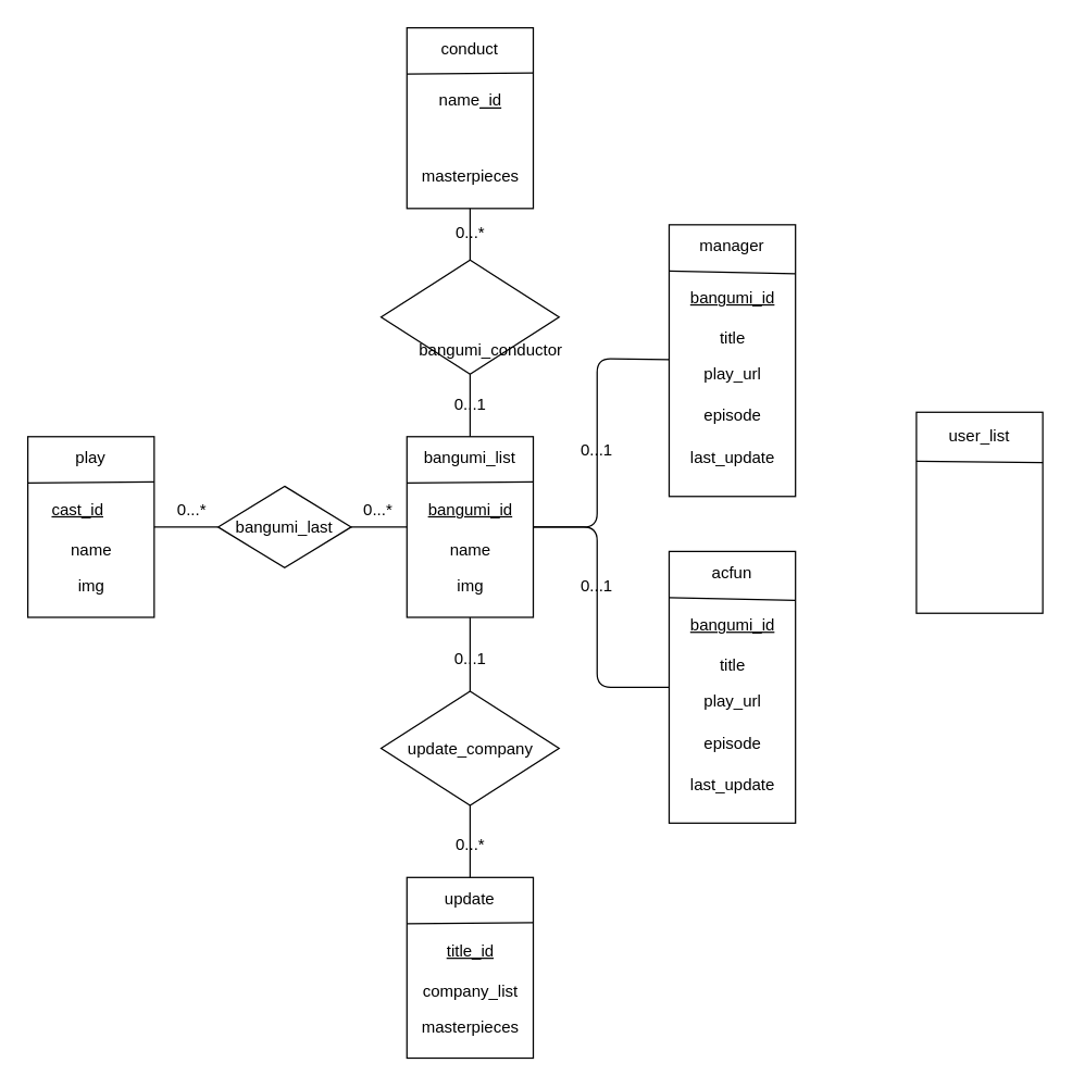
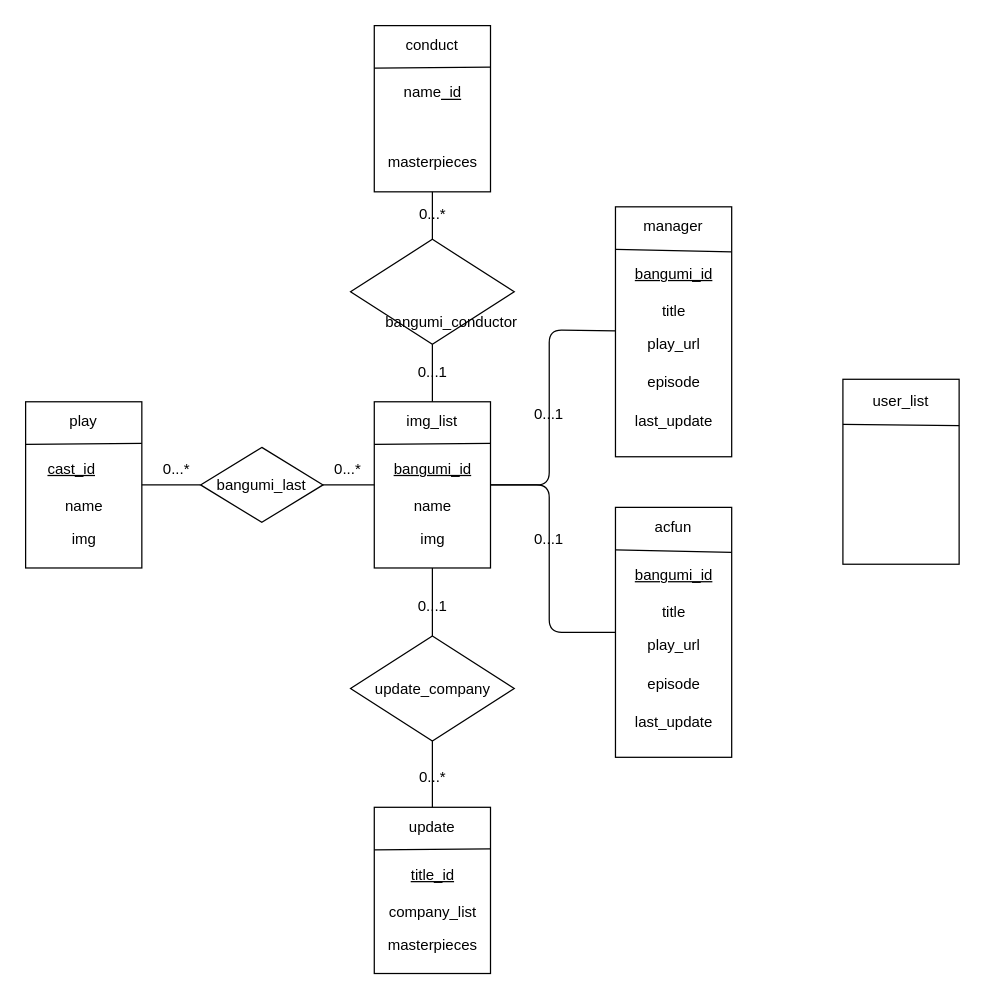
  <mxCell id="0" />
  <mxCell id="1" parent="0" />
  <mxCell id="2" value="" style="rounded=0;whiteSpace=wrap;html=1;fillColor=none;strokeColor=#000000;" vertex="1" parent="1"><mxGeometry x="299" y="321" width="93" height="133" as="geometry" /></mxCell>
  <mxCell id="3" value="" style="endArrow=none;html=1;strokeColor=#000000;entryX=1;entryY=0.25;entryDx=0;entryDy=0;" edge="1" parent="1" target="2"><mxGeometry width="50" height="50" relative="1" as="geometry"><mxPoint x="299" y="355" as="sourcePoint" /><mxPoint x="369" y="356" as="targetPoint" /></mxGeometry></mxCell>
- <mxCell id="4" value="&lt;font color=&quot;#000000&quot;&gt;bangumi_list&lt;/font&gt;" style="text;html=1;strokeColor=none;fillColor=none;align=center;verticalAlign=middle;whiteSpace=wrap;rounded=0;" vertex="1" parent="1"><mxGeometry x="306" y="327" width="79" height="20" as="geometry" /></mxCell>
+ <mxCell id="4" value="&lt;font color=&quot;#000000&quot;&gt;img_list&lt;/font&gt;" style="text;html=1;strokeColor=none;fillColor=none;align=center;verticalAlign=middle;whiteSpace=wrap;rounded=0;" vertex="1" parent="1"><mxGeometry x="306" y="327" width="79" height="20" as="geometry" /></mxCell>
  <mxCell id="5" value="&lt;font color=&quot;#000000&quot;&gt;&lt;u&gt;bangumi_id&lt;/u&gt;&lt;/font&gt;" style="text;html=1;strokeColor=none;fillColor=none;align=center;verticalAlign=middle;whiteSpace=wrap;rounded=0;" vertex="1" parent="1"><mxGeometry x="317.5" y="365" width="56" height="20" as="geometry" /></mxCell>
  <mxCell id="6" value="&lt;font color=&quot;#000000&quot;&gt;name&lt;/font&gt;" style="text;html=1;strokeColor=none;fillColor=none;align=center;verticalAlign=middle;whiteSpace=wrap;rounded=0;" vertex="1" parent="1"><mxGeometry x="317.5" y="395" width="56" height="20" as="geometry" /></mxCell>
  <mxCell id="7" value="&lt;font color=&quot;#000000&quot;&gt;img&lt;/font&gt;" style="text;html=1;strokeColor=none;fillColor=none;align=center;verticalAlign=middle;whiteSpace=wrap;rounded=0;" vertex="1" parent="1"><mxGeometry x="317.5" y="421" width="56" height="20" as="geometry" /></mxCell>
  <mxCell id="8" value="" style="rounded=0;whiteSpace=wrap;html=1;fillColor=none;strokeColor=#000000;" vertex="1" parent="1"><mxGeometry x="492" y="165" width="93" height="200" as="geometry" /></mxCell>
  <mxCell id="9" value="" style="endArrow=none;html=1;strokeColor=#000000;entryX=1;entryY=0.18;entryDx=0;entryDy=0;entryPerimeter=0;" edge="1" parent="1" target="8"><mxGeometry width="50" height="50" relative="1" as="geometry"><mxPoint x="492" y="199" as="sourcePoint" /><mxPoint x="562" y="200" as="targetPoint" /></mxGeometry></mxCell>
  <mxCell id="10" value="&lt;font color=&quot;#000000&quot;&gt;manager&lt;/font&gt;" style="text;html=1;strokeColor=none;fillColor=none;align=center;verticalAlign=middle;whiteSpace=wrap;rounded=0;" vertex="1" parent="1"><mxGeometry x="499" y="171" width="79" height="20" as="geometry" /></mxCell>
  <mxCell id="11" value="&lt;font color=&quot;#000000&quot;&gt;&lt;u&gt;bangumi_id&lt;/u&gt;&lt;/font&gt;" style="text;html=1;strokeColor=none;fillColor=none;align=center;verticalAlign=middle;whiteSpace=wrap;rounded=0;" vertex="1" parent="1"><mxGeometry x="510.5" y="209" width="56" height="20" as="geometry" /></mxCell>
  <mxCell id="12" value="&lt;font color=&quot;#000000&quot;&gt;title&lt;/font&gt;" style="text;html=1;strokeColor=none;fillColor=none;align=center;verticalAlign=middle;whiteSpace=wrap;rounded=0;" vertex="1" parent="1"><mxGeometry x="510.5" y="239" width="56" height="20" as="geometry" /></mxCell>
  <mxCell id="13" value="&lt;font color=&quot;#000000&quot;&gt;play_url&lt;/font&gt;" style="text;html=1;strokeColor=none;fillColor=none;align=center;verticalAlign=middle;whiteSpace=wrap;rounded=0;" vertex="1" parent="1"><mxGeometry x="510.5" y="265" width="56" height="20" as="geometry" /></mxCell>
  <mxCell id="14" value="&lt;font color=&quot;#000000&quot;&gt;episode&lt;/font&gt;" style="text;html=1;strokeColor=none;fillColor=none;align=center;verticalAlign=middle;whiteSpace=wrap;rounded=0;" vertex="1" parent="1"><mxGeometry x="510.5" y="296" width="56" height="20" as="geometry" /></mxCell>
  <mxCell id="15" value="&lt;font color=&quot;#000000&quot;&gt;last_update&lt;/font&gt;" style="text;html=1;strokeColor=none;fillColor=none;align=center;verticalAlign=middle;whiteSpace=wrap;rounded=0;" vertex="1" parent="1"><mxGeometry x="510.5" y="327" width="56" height="20" as="geometry" /></mxCell>
  <mxCell id="16" value="" style="rounded=0;whiteSpace=wrap;html=1;fillColor=none;strokeColor=#000000;" vertex="1" parent="1"><mxGeometry x="492" y="405.5" width="93" height="200" as="geometry" /></mxCell>
  <mxCell id="17" value="" style="endArrow=none;html=1;strokeColor=#000000;entryX=1;entryY=0.18;entryDx=0;entryDy=0;entryPerimeter=0;" edge="1" parent="1" target="16"><mxGeometry width="50" height="50" relative="1" as="geometry"><mxPoint x="492" y="439.5" as="sourcePoint" /><mxPoint x="562" y="440.5" as="targetPoint" /></mxGeometry></mxCell>
  <mxCell id="18" value="&lt;font color=&quot;#000000&quot;&gt;acfun&lt;/font&gt;" style="text;html=1;strokeColor=none;fillColor=none;align=center;verticalAlign=middle;whiteSpace=wrap;rounded=0;" vertex="1" parent="1"><mxGeometry x="499" y="411.5" width="79" height="20" as="geometry" /></mxCell>
  <mxCell id="19" value="&lt;font color=&quot;#000000&quot;&gt;&lt;u&gt;bangumi_id&lt;/u&gt;&lt;/font&gt;" style="text;html=1;strokeColor=none;fillColor=none;align=center;verticalAlign=middle;whiteSpace=wrap;rounded=0;" vertex="1" parent="1"><mxGeometry x="510.5" y="449.5" width="56" height="20" as="geometry" /></mxCell>
  <mxCell id="20" value="&lt;font color=&quot;#000000&quot;&gt;title&lt;/font&gt;" style="text;html=1;strokeColor=none;fillColor=none;align=center;verticalAlign=middle;whiteSpace=wrap;rounded=0;" vertex="1" parent="1"><mxGeometry x="510.5" y="479.5" width="56" height="20" as="geometry" /></mxCell>
  <mxCell id="21" value="&lt;font color=&quot;#000000&quot;&gt;play_url&lt;/font&gt;" style="text;html=1;strokeColor=none;fillColor=none;align=center;verticalAlign=middle;whiteSpace=wrap;rounded=0;" vertex="1" parent="1"><mxGeometry x="510.5" y="505.5" width="56" height="20" as="geometry" /></mxCell>
  <mxCell id="22" value="&lt;font color=&quot;#000000&quot;&gt;episode&lt;/font&gt;" style="text;html=1;strokeColor=none;fillColor=none;align=center;verticalAlign=middle;whiteSpace=wrap;rounded=0;" vertex="1" parent="1"><mxGeometry x="510.5" y="536.5" width="56" height="20" as="geometry" /></mxCell>
  <mxCell id="23" value="&lt;font color=&quot;#000000&quot;&gt;last_update&lt;/font&gt;" style="text;html=1;strokeColor=none;fillColor=none;align=center;verticalAlign=middle;whiteSpace=wrap;rounded=0;" vertex="1" parent="1"><mxGeometry x="510.5" y="567.5" width="56" height="20" as="geometry" /></mxCell>
  <mxCell id="24" value="" style="rounded=0;whiteSpace=wrap;html=1;fillColor=none;strokeColor=#000000;" vertex="1" parent="1"><mxGeometry x="20" y="321" width="93" height="133" as="geometry" /></mxCell>
  <mxCell id="25" value="" style="endArrow=none;html=1;strokeColor=#000000;entryX=1;entryY=0.25;entryDx=0;entryDy=0;" edge="1" parent="1" target="24"><mxGeometry width="50" height="50" relative="1" as="geometry"><mxPoint x="20" y="355" as="sourcePoint" /><mxPoint x="90" y="356" as="targetPoint" /></mxGeometry></mxCell>
  <mxCell id="26" value="&lt;font color=&quot;#000000&quot;&gt;play&lt;/font&gt;" style="text;html=1;strokeColor=none;fillColor=none;align=center;verticalAlign=middle;whiteSpace=wrap;rounded=0;" vertex="1" parent="1"><mxGeometry x="27" y="327" width="79" height="20" as="geometry" /></mxCell>
  <mxCell id="27" value="&lt;font color=&quot;#000000&quot;&gt;&lt;u&gt;cast_id&lt;/u&gt;&lt;/font&gt;" style="text;html=1;strokeColor=none;fillColor=none;align=center;verticalAlign=middle;whiteSpace=wrap;rounded=0;" vertex="1" parent="1"><mxGeometry x="28.5" y="365" width="56" height="20" as="geometry" /></mxCell>
  <mxCell id="28" value="&lt;font color=&quot;#000000&quot;&gt;name&lt;/font&gt;" style="text;html=1;strokeColor=none;fillColor=none;align=center;verticalAlign=middle;whiteSpace=wrap;rounded=0;" vertex="1" parent="1"><mxGeometry x="38.5" y="395" width="56" height="20" as="geometry" /></mxCell>
  <mxCell id="29" value="&lt;font color=&quot;#000000&quot;&gt;img&lt;/font&gt;" style="text;html=1;strokeColor=none;fillColor=none;align=center;verticalAlign=middle;whiteSpace=wrap;rounded=0;" vertex="1" parent="1"><mxGeometry x="38.5" y="421" width="56" height="20" as="geometry" /></mxCell>
  <mxCell id="30" value="" style="rhombus;whiteSpace=wrap;html=1;strokeColor=#000000;fillColor=none;" vertex="1" parent="1"><mxGeometry x="160" y="357.5" width="98" height="60" as="geometry" /></mxCell>
  <mxCell id="31" value="&lt;font color=&quot;#000000&quot;&gt;bangumi_last&lt;/font&gt;" style="text;html=1;strokeColor=none;fillColor=none;align=center;verticalAlign=middle;whiteSpace=wrap;rounded=0;" vertex="1" parent="1"><mxGeometry x="181" y="377.5" width="56" height="20" as="geometry" /></mxCell>
  <mxCell id="32" value="" style="endArrow=none;html=1;strokeColor=#000000;exitX=1;exitY=0.5;exitDx=0;exitDy=0;entryX=0;entryY=0.5;entryDx=0;entryDy=0;" edge="1" parent="1" source="24" target="30"><mxGeometry width="50" height="50" relative="1" as="geometry"><mxPoint x="110" y="437.5" as="sourcePoint" /><mxPoint x="160" y="387.5" as="targetPoint" /></mxGeometry></mxCell>
  <mxCell id="33" value="" style="endArrow=none;html=1;strokeColor=#000000;entryX=0;entryY=0.5;entryDx=0;entryDy=0;exitX=1;exitY=0.5;exitDx=0;exitDy=0;" edge="1" parent="1" source="30" target="2"><mxGeometry width="50" height="50" relative="1" as="geometry"><mxPoint x="258" y="387.5" as="sourcePoint" /><mxPoint x="308" y="337.5" as="targetPoint" /></mxGeometry></mxCell>
  <mxCell id="34" value="&lt;font color=&quot;#000000&quot;&gt;0...*&lt;/font&gt;" style="text;html=1;strokeColor=none;fillColor=none;align=center;verticalAlign=middle;whiteSpace=wrap;rounded=0;" vertex="1" parent="1"><mxGeometry x="250" y="365" width="56" height="20" as="geometry" /></mxCell>
  <mxCell id="35" value="&lt;font color=&quot;#000000&quot;&gt;0...*&lt;/font&gt;" style="text;html=1;strokeColor=none;fillColor=none;align=center;verticalAlign=middle;whiteSpace=wrap;rounded=0;" vertex="1" parent="1"><mxGeometry x="113" y="365" width="56" height="20" as="geometry" /></mxCell>
  <mxCell id="36" value="" style="endArrow=none;html=1;strokeColor=#000000;exitX=1;exitY=0.5;exitDx=0;exitDy=0;" edge="1" parent="1" source="2" target="8"><mxGeometry width="50" height="50" relative="1" as="geometry"><mxPoint x="527" y="500.5" as="sourcePoint" /><mxPoint x="577" y="450.5" as="targetPoint" /><Array as="points"><mxPoint x="439" y="387.5" /><mxPoint x="439" y="263.5" /></Array></mxGeometry></mxCell>
  <mxCell id="37" value="" style="endArrow=none;html=1;strokeColor=#000000;exitX=1;exitY=0.5;exitDx=0;exitDy=0;entryX=0;entryY=0.5;entryDx=0;entryDy=0;" edge="1" parent="1" source="2" target="16"><mxGeometry width="50" height="50" relative="1" as="geometry"><mxPoint x="527" y="500.5" as="sourcePoint" /><mxPoint x="577" y="450.5" as="targetPoint" /><Array as="points"><mxPoint x="439" y="387.5" /><mxPoint x="439" y="505.5" /></Array></mxGeometry></mxCell>
  <mxCell id="38" value="&lt;font color=&quot;#000000&quot;&gt;0...1&lt;/font&gt;" style="text;html=1;strokeColor=none;fillColor=none;align=center;verticalAlign=middle;whiteSpace=wrap;rounded=0;" vertex="1" parent="1"><mxGeometry x="411" y="321" width="56" height="20" as="geometry" /></mxCell>
  <mxCell id="39" value="&lt;font color=&quot;#000000&quot;&gt;0...1&lt;/font&gt;" style="text;html=1;strokeColor=none;fillColor=none;align=center;verticalAlign=middle;whiteSpace=wrap;rounded=0;" vertex="1" parent="1"><mxGeometry x="411" y="421" width="56" height="20" as="geometry" /></mxCell>
  <mxCell id="40" value="" style="rounded=0;whiteSpace=wrap;html=1;fillColor=none;strokeColor=#000000;" vertex="1" parent="1"><mxGeometry x="299" y="645.5" width="93" height="133" as="geometry" /></mxCell>
  <mxCell id="41" value="" style="endArrow=none;html=1;strokeColor=#000000;entryX=1;entryY=0.25;entryDx=0;entryDy=0;" edge="1" parent="1" target="40"><mxGeometry width="50" height="50" relative="1" as="geometry"><mxPoint x="299" y="679.5" as="sourcePoint" /><mxPoint x="369" y="680.5" as="targetPoint" /></mxGeometry></mxCell>
  <mxCell id="42" value="&lt;font color=&quot;#000000&quot;&gt;update&lt;/font&gt;" style="text;html=1;strokeColor=none;fillColor=none;align=center;verticalAlign=middle;whiteSpace=wrap;rounded=0;" vertex="1" parent="1"><mxGeometry x="306" y="651.5" width="79" height="20" as="geometry" /></mxCell>
  <mxCell id="43" value="&lt;font color=&quot;#000000&quot;&gt;&lt;u&gt;title_id&lt;/u&gt;&lt;/font&gt;" style="text;html=1;strokeColor=none;fillColor=none;align=center;verticalAlign=middle;whiteSpace=wrap;rounded=0;" vertex="1" parent="1"><mxGeometry x="317.5" y="689.5" width="56" height="20" as="geometry" /></mxCell>
  <mxCell id="44" value="&lt;font color=&quot;#000000&quot;&gt;company_list&lt;/font&gt;" style="text;html=1;strokeColor=none;fillColor=none;align=center;verticalAlign=middle;whiteSpace=wrap;rounded=0;" vertex="1" parent="1"><mxGeometry x="317.5" y="719.5" width="56" height="20" as="geometry" /></mxCell>
  <mxCell id="45" value="&lt;font color=&quot;#000000&quot;&gt;masterpieces&lt;/font&gt;" style="text;html=1;strokeColor=none;fillColor=none;align=center;verticalAlign=middle;whiteSpace=wrap;rounded=0;" vertex="1" parent="1"><mxGeometry x="317.5" y="745.5" width="56" height="20" as="geometry" /></mxCell>
  <mxCell id="46" value="" style="rhombus;whiteSpace=wrap;html=1;strokeColor=#000000;fillColor=none;" vertex="1" parent="1"><mxGeometry x="280" y="508.5" width="131" height="84" as="geometry" /></mxCell>
  <mxCell id="47" value="&lt;font color=&quot;#000000&quot;&gt;update_company&lt;/font&gt;" style="text;html=1;strokeColor=none;fillColor=none;align=center;verticalAlign=middle;whiteSpace=wrap;rounded=0;" vertex="1" parent="1"><mxGeometry x="317.5" y="540.5" width="56" height="20" as="geometry" /></mxCell>
  <mxCell id="48" value="" style="endArrow=none;html=1;strokeColor=#000000;exitX=0.5;exitY=1;exitDx=0;exitDy=0;" edge="1" parent="1" source="2" target="46"><mxGeometry width="50" height="50" relative="1" as="geometry"><mxPoint x="527" y="600.5" as="sourcePoint" /><mxPoint x="577" y="550.5" as="targetPoint" /></mxGeometry></mxCell>
  <mxCell id="49" value="" style="endArrow=none;html=1;strokeColor=#000000;exitX=0.5;exitY=1;exitDx=0;exitDy=0;entryX=0.5;entryY=0;entryDx=0;entryDy=0;" edge="1" parent="1" source="46" target="40"><mxGeometry width="50" height="50" relative="1" as="geometry"><mxPoint x="527" y="600.5" as="sourcePoint" /><mxPoint x="577" y="550.5" as="targetPoint" /></mxGeometry></mxCell>
  <mxCell id="50" value="&lt;font color=&quot;#000000&quot;&gt;0...1&lt;/font&gt;" style="text;html=1;strokeColor=none;fillColor=none;align=center;verticalAlign=middle;whiteSpace=wrap;rounded=0;" vertex="1" parent="1"><mxGeometry x="317.5" y="474.5" width="56" height="20" as="geometry" /></mxCell>
  <mxCell id="51" value="&lt;font color=&quot;#000000&quot;&gt;0...*&lt;/font&gt;" style="text;html=1;strokeColor=none;fillColor=none;align=center;verticalAlign=middle;whiteSpace=wrap;rounded=0;" vertex="1" parent="1"><mxGeometry x="317.5" y="611.5" width="56" height="20" as="geometry" /></mxCell>
  <mxCell id="52" value="" style="rhombus;whiteSpace=wrap;html=1;strokeColor=#000000;fillColor=none;" vertex="1" parent="1"><mxGeometry x="280" y="191" width="131" height="84" as="geometry" /></mxCell>
  <mxCell id="53" value="&lt;font color=&quot;#000000&quot;&gt;bangumi_conductor&lt;/font&gt;" style="text;html=1;strokeColor=none;fillColor=none;align=center;verticalAlign=middle;whiteSpace=wrap;rounded=0;" vertex="1" parent="1"><mxGeometry x="332.5" y="248" width="56" height="20" as="geometry" /></mxCell>
  <mxCell id="54" value="" style="rounded=0;whiteSpace=wrap;html=1;fillColor=none;strokeColor=#000000;" vertex="1" parent="1"><mxGeometry x="299" y="20" width="93" height="133" as="geometry" /></mxCell>
  <mxCell id="55" value="" style="endArrow=none;html=1;strokeColor=#000000;entryX=1;entryY=0.25;entryDx=0;entryDy=0;" edge="1" parent="1" target="54"><mxGeometry width="50" height="50" relative="1" as="geometry"><mxPoint x="299" y="54" as="sourcePoint" /><mxPoint x="369" y="55" as="targetPoint" /></mxGeometry></mxCell>
  <mxCell id="56" value="&lt;font color=&quot;#000000&quot;&gt;conduct&lt;/font&gt;" style="text;html=1;strokeColor=none;fillColor=none;align=center;verticalAlign=middle;whiteSpace=wrap;rounded=0;" vertex="1" parent="1"><mxGeometry x="306" y="26" width="79" height="20" as="geometry" /></mxCell>
  <mxCell id="57" value="&lt;span style=&quot;color: rgb(0 , 0 , 0)&quot;&gt;name&lt;/span&gt;&lt;font color=&quot;#000000&quot;&gt;&lt;u&gt;_id&lt;/u&gt;&lt;/font&gt;" style="text;html=1;strokeColor=none;fillColor=none;align=center;verticalAlign=middle;whiteSpace=wrap;rounded=0;" vertex="1" parent="1"><mxGeometry x="317.5" y="64" width="56" height="20" as="geometry" /></mxCell>
  <mxCell id="58" value="&lt;font color=&quot;#000000&quot;&gt;masterpieces&lt;/font&gt;" style="text;html=1;strokeColor=none;fillColor=none;align=center;verticalAlign=middle;whiteSpace=wrap;rounded=0;" vertex="1" parent="1"><mxGeometry x="317.5" y="120" width="56" height="20" as="geometry" /></mxCell>
  <mxCell id="59" value="" style="endArrow=none;html=1;strokeColor=#000000;exitX=0.5;exitY=1;exitDx=0;exitDy=0;" edge="1" parent="1" source="54" target="52"><mxGeometry width="50" height="50" relative="1" as="geometry"><mxPoint x="392" y="437" as="sourcePoint" /><mxPoint x="442" y="387" as="targetPoint" /></mxGeometry></mxCell>
  <mxCell id="60" value="&lt;font color=&quot;#000000&quot;&gt;0...*&lt;/font&gt;" style="text;html=1;strokeColor=none;fillColor=none;align=center;verticalAlign=middle;whiteSpace=wrap;rounded=0;" vertex="1" parent="1"><mxGeometry x="317.5" y="161" width="56" height="20" as="geometry" /></mxCell>
  <mxCell id="61" value="" style="endArrow=none;html=1;strokeColor=#000000;exitX=0.5;exitY=1;exitDx=0;exitDy=0;entryX=0.5;entryY=0;entryDx=0;entryDy=0;" edge="1" parent="1" source="52" target="2"><mxGeometry width="50" height="50" relative="1" as="geometry"><mxPoint x="392" y="437" as="sourcePoint" /><mxPoint x="442" y="387" as="targetPoint" /></mxGeometry></mxCell>
  <mxCell id="62" value="&lt;font color=&quot;#000000&quot;&gt;0...1&lt;/font&gt;" style="text;html=1;strokeColor=none;fillColor=none;align=center;verticalAlign=middle;whiteSpace=wrap;rounded=0;" vertex="1" parent="1"><mxGeometry x="317.5" y="288" width="56" height="20" as="geometry" /></mxCell>
  <mxCell id="63" value="" style="rounded=0;whiteSpace=wrap;html=1;fillColor=none;strokeColor=#000000;" vertex="1" parent="1"><mxGeometry x="674" y="303" width="93" height="148" as="geometry" /></mxCell>
  <mxCell id="64" value="" style="endArrow=none;html=1;strokeColor=#000000;entryX=1;entryY=0.25;entryDx=0;entryDy=0;" edge="1" parent="1" target="63"><mxGeometry width="50" height="50" relative="1" as="geometry"><mxPoint x="674" y="339" as="sourcePoint" /><mxPoint x="744" y="340" as="targetPoint" /></mxGeometry></mxCell>
  <mxCell id="65" value="&lt;font color=&quot;#000000&quot;&gt;user_list&lt;/font&gt;" style="text;html=1;strokeColor=none;fillColor=none;align=center;verticalAlign=middle;whiteSpace=wrap;rounded=0;" vertex="1" parent="1"><mxGeometry x="681" y="311" width="79" height="20" as="geometry" /></mxCell>
